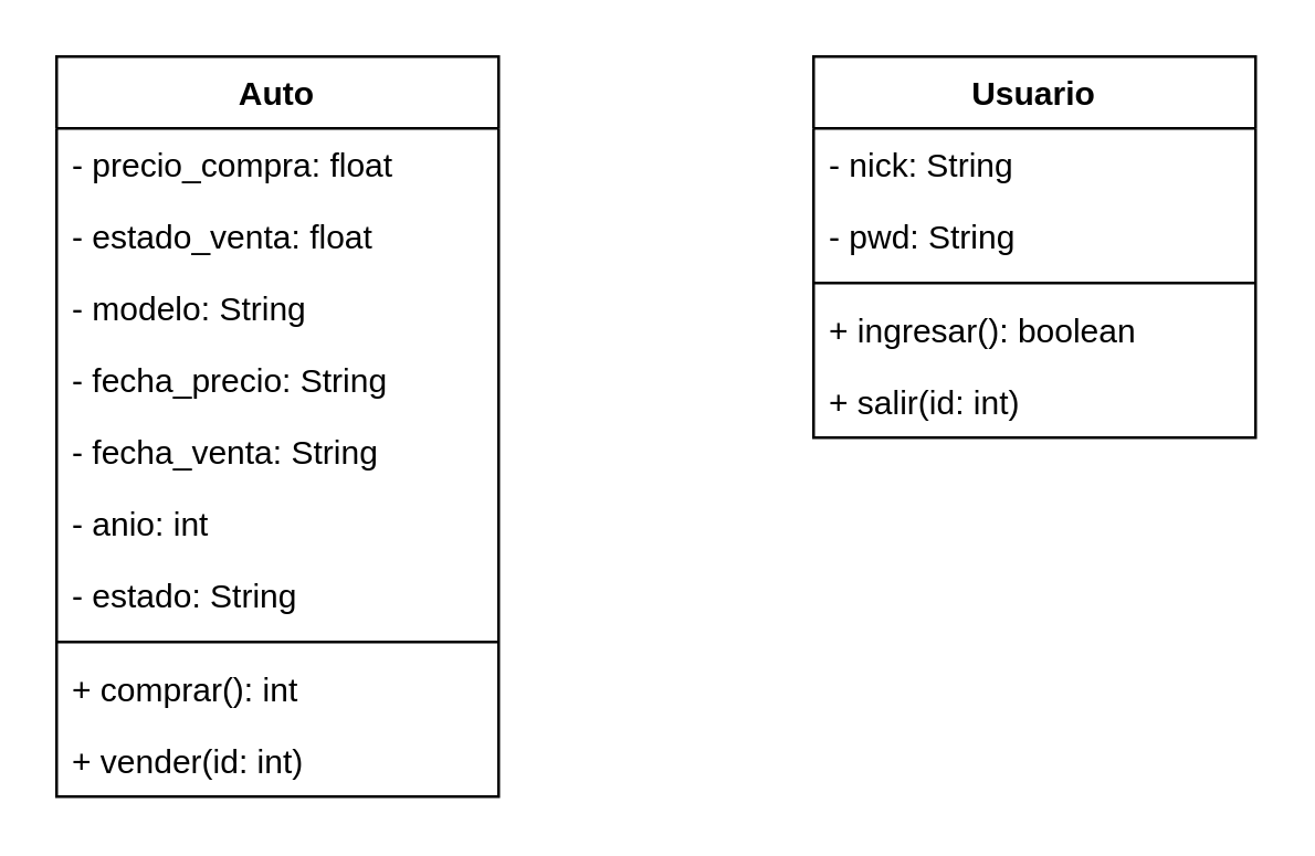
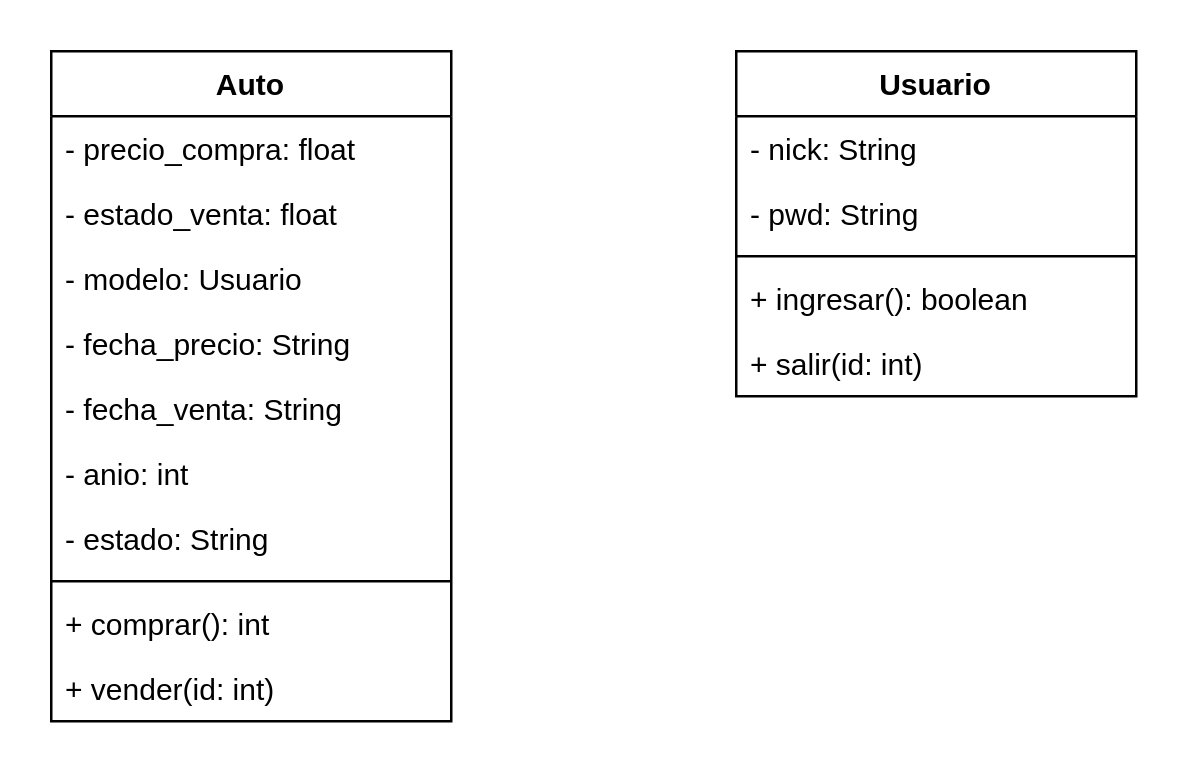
  <mxCell id="0" />
  <mxCell id="1" parent="0" />
  <mxCell id="2" value="Auto" style="swimlane;fontStyle=1;align=center;verticalAlign=top;childLayout=stackLayout;horizontal=1;startSize=26;horizontalStack=0;resizeParent=1;resizeParentMax=0;resizeLast=0;collapsible=1;marginBottom=0;" parent="1" vertex="1"><mxGeometry x="20" y="20" width="160" height="268" as="geometry"><mxRectangle x="220" y="80" width="70" height="30" as="alternateBounds" /></mxGeometry></mxCell>
  <mxCell id="3" value="- precio_compra: float" style="text;strokeColor=none;fillColor=none;align=left;verticalAlign=top;spacingLeft=4;spacingRight=4;overflow=hidden;rotatable=0;points=[[0,0.5],[1,0.5]];portConstraint=eastwest;" parent="2" vertex="1"><mxGeometry y="26" width="160" height="26" as="geometry" /></mxCell>
  <mxCell id="4" value="- estado_venta: float" style="text;strokeColor=none;fillColor=none;align=left;verticalAlign=top;spacingLeft=4;spacingRight=4;overflow=hidden;rotatable=0;points=[[0,0.5],[1,0.5]];portConstraint=eastwest;" parent="2" vertex="1"><mxGeometry y="52" width="160" height="26" as="geometry" /></mxCell>
- <mxCell id="5" value="- modelo: String" style="text;strokeColor=none;fillColor=none;align=left;verticalAlign=top;spacingLeft=4;spacingRight=4;overflow=hidden;rotatable=0;points=[[0,0.5],[1,0.5]];portConstraint=eastwest;" parent="2" vertex="1"><mxGeometry y="78" width="160" height="26" as="geometry" /></mxCell>
+ <mxCell id="5" value="- modelo: Usuario" style="text;strokeColor=none;fillColor=none;align=left;verticalAlign=top;spacingLeft=4;spacingRight=4;overflow=hidden;rotatable=0;points=[[0,0.5],[1,0.5]];portConstraint=eastwest;" parent="2" vertex="1"><mxGeometry y="78" width="160" height="26" as="geometry" /></mxCell>
  <mxCell id="6" value="- fecha_precio: String" style="text;strokeColor=none;fillColor=none;align=left;verticalAlign=top;spacingLeft=4;spacingRight=4;overflow=hidden;rotatable=0;points=[[0,0.5],[1,0.5]];portConstraint=eastwest;" parent="2" vertex="1"><mxGeometry y="104" width="160" height="26" as="geometry" /></mxCell>
  <mxCell id="7" value="- fecha_venta: String" style="text;strokeColor=none;fillColor=none;align=left;verticalAlign=top;spacingLeft=4;spacingRight=4;overflow=hidden;rotatable=0;points=[[0,0.5],[1,0.5]];portConstraint=eastwest;" parent="2" vertex="1"><mxGeometry y="130" width="160" height="26" as="geometry" /></mxCell>
  <mxCell id="8" value="- anio: int" style="text;strokeColor=none;fillColor=none;align=left;verticalAlign=top;spacingLeft=4;spacingRight=4;overflow=hidden;rotatable=0;points=[[0,0.5],[1,0.5]];portConstraint=eastwest;" parent="2" vertex="1"><mxGeometry y="156" width="160" height="26" as="geometry" /></mxCell>
  <mxCell id="9" value="- estado: String" style="text;strokeColor=none;fillColor=none;align=left;verticalAlign=top;spacingLeft=4;spacingRight=4;overflow=hidden;rotatable=0;points=[[0,0.5],[1,0.5]];portConstraint=eastwest;" vertex="1" parent="2"><mxGeometry y="182" width="160" height="26" as="geometry" /></mxCell>
  <mxCell id="10" value="" style="line;strokeWidth=1;fillColor=none;align=left;verticalAlign=middle;spacingTop=-1;spacingLeft=3;spacingRight=3;rotatable=0;labelPosition=right;points=[];portConstraint=eastwest;strokeColor=inherit;" parent="2" vertex="1"><mxGeometry y="208" width="160" height="8" as="geometry" /></mxCell>
  <mxCell id="11" value="+ comprar(): int" style="text;strokeColor=none;fillColor=none;align=left;verticalAlign=top;spacingLeft=4;spacingRight=4;overflow=hidden;rotatable=0;points=[[0,0.5],[1,0.5]];portConstraint=eastwest;" parent="2" vertex="1"><mxGeometry y="216" width="160" height="26" as="geometry" /></mxCell>
  <mxCell id="12" value="+ vender(id: int)" style="text;strokeColor=none;fillColor=none;align=left;verticalAlign=top;spacingLeft=4;spacingRight=4;overflow=hidden;rotatable=0;points=[[0,0.5],[1,0.5]];portConstraint=eastwest;" parent="2" vertex="1"><mxGeometry y="242" width="160" height="26" as="geometry" /></mxCell>
  <mxCell id="13" value="Usuario" style="swimlane;fontStyle=1;align=center;verticalAlign=top;childLayout=stackLayout;horizontal=1;startSize=26;horizontalStack=0;resizeParent=1;resizeParentMax=0;resizeLast=0;collapsible=1;marginBottom=0;" vertex="1" parent="1"><mxGeometry x="294" y="20" width="160" height="138" as="geometry"><mxRectangle x="220" y="80" width="70" height="30" as="alternateBounds" /></mxGeometry></mxCell>
  <mxCell id="14" value="- nick: String&#10;" style="text;strokeColor=none;fillColor=none;align=left;verticalAlign=top;spacingLeft=4;spacingRight=4;overflow=hidden;rotatable=0;points=[[0,0.5],[1,0.5]];portConstraint=eastwest;" vertex="1" parent="13"><mxGeometry y="26" width="160" height="26" as="geometry" /></mxCell>
  <mxCell id="15" value="- pwd: String" style="text;strokeColor=none;fillColor=none;align=left;verticalAlign=top;spacingLeft=4;spacingRight=4;overflow=hidden;rotatable=0;points=[[0,0.5],[1,0.5]];portConstraint=eastwest;" vertex="1" parent="13"><mxGeometry y="52" width="160" height="26" as="geometry" /></mxCell>
  <mxCell id="16" value="" style="line;strokeWidth=1;fillColor=none;align=left;verticalAlign=middle;spacingTop=-1;spacingLeft=3;spacingRight=3;rotatable=0;labelPosition=right;points=[];portConstraint=eastwest;strokeColor=inherit;" vertex="1" parent="13"><mxGeometry y="78" width="160" height="8" as="geometry" /></mxCell>
  <mxCell id="17" value="+ ingresar(): boolean" style="text;strokeColor=none;fillColor=none;align=left;verticalAlign=top;spacingLeft=4;spacingRight=4;overflow=hidden;rotatable=0;points=[[0,0.5],[1,0.5]];portConstraint=eastwest;" vertex="1" parent="13"><mxGeometry y="86" width="160" height="26" as="geometry" /></mxCell>
  <mxCell id="18" value="+ salir(id: int)" style="text;strokeColor=none;fillColor=none;align=left;verticalAlign=top;spacingLeft=4;spacingRight=4;overflow=hidden;rotatable=0;points=[[0,0.5],[1,0.5]];portConstraint=eastwest;" vertex="1" parent="13"><mxGeometry y="112" width="160" height="26" as="geometry" /></mxCell>
